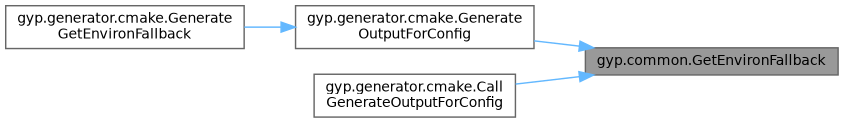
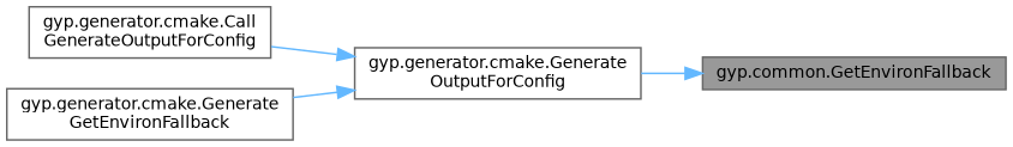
  digraph {
    rankdir=RL
    node [color=grey40 fillcolor=white fontname=Helvetica fontsize=10 shape=box style=filled]
    edge [color=steelblue1 dir=back fontname=Helvetica fontsize=10 labelfontname=Helvetica labelfontsize=10 style=solid]
    n1 [color=gray40 fillcolor=grey60 fontcolor=black height=0.2 label="gyp.common.GetEnvironFallback" width=0.4]
    n2 [height=0.2 label="gyp.generator.cmake.Generate\lOutputForConfig" width=0.4]
    n3 [height=0.2 label="gyp.generator.cmake.Call\lGenerateOutputForConfig" width=0.4]
    n4 [height=0.2 label="gyp.generator.cmake.Generate\lGetEnvironFallback" width=0.4]
    n1 -> n2
-   n1 -> n3
+   n2 -> n3
    n2 -> n4
  }
